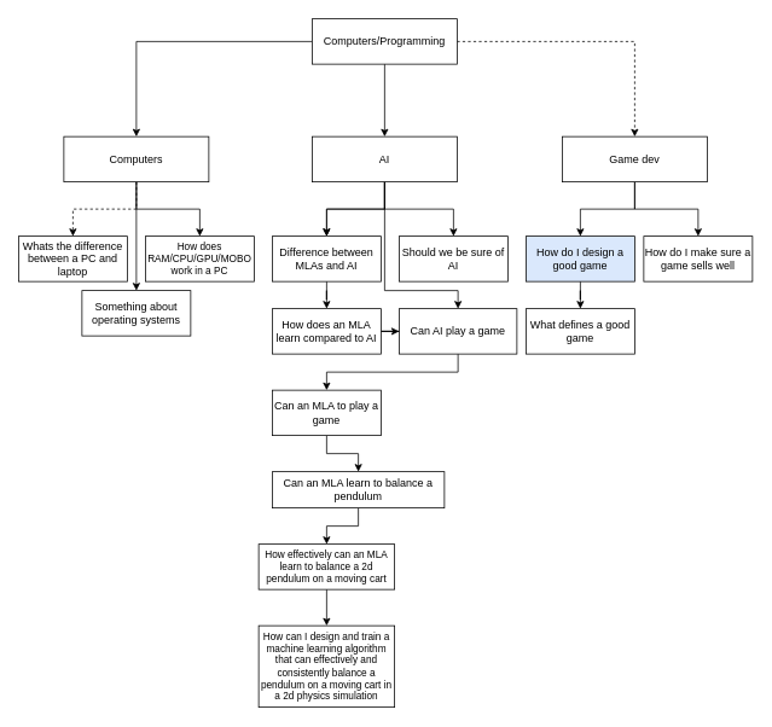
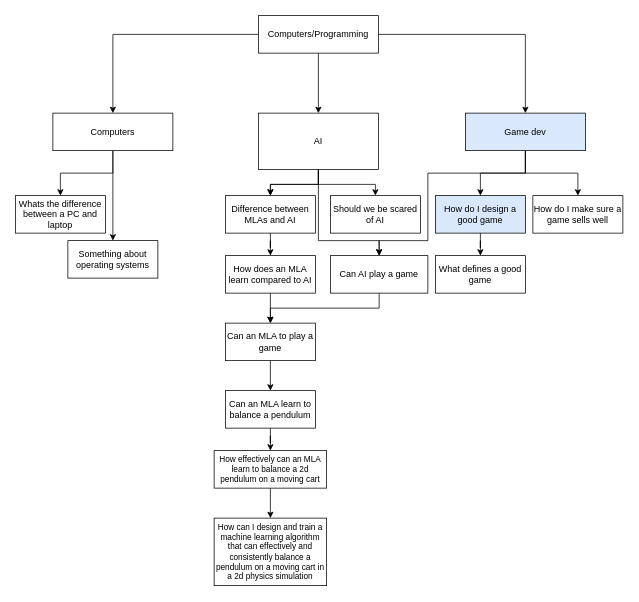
  <mxCell id="0" />
  <mxCell id="1" parent="0" />
  <mxCell id="2" value="" style="edgeStyle=orthogonalEdgeStyle;rounded=0;orthogonalLoop=1;jettySize=auto;html=1;" parent="1" source="5" target="9" edge="1"><mxGeometry relative="1" as="geometry" /></mxCell>
  <mxCell id="3" value="" style="edgeStyle=orthogonalEdgeStyle;rounded=0;orthogonalLoop=1;jettySize=auto;html=1;" parent="1" source="5" target="14" edge="1"><mxGeometry relative="1" as="geometry" /></mxCell>
- <mxCell id="4" value="" style="edgeStyle=orthogonalEdgeStyle;rounded=0;orthogonalLoop=1;jettySize=auto;html=1;dashed=1;" parent="1" source="5" target="18" edge="1"><mxGeometry relative="1" as="geometry" /></mxCell>
+ <mxCell id="4" value="" style="edgeStyle=orthogonalEdgeStyle;rounded=0;orthogonalLoop=1;jettySize=auto;html=1;" parent="1" source="5" target="18" edge="1"><mxGeometry relative="1" as="geometry" /></mxCell>
  <mxCell id="5" value="Computers/Programming" style="rounded=0;whiteSpace=wrap;html=1;" parent="1" vertex="1"><mxGeometry x="344" y="20" width="160" height="50" as="geometry" /></mxCell>
- <mxCell id="6" value="" style="edgeStyle=orthogonalEdgeStyle;rounded=0;orthogonalLoop=1;jettySize=auto;html=1;" parent="1" source="9" target="19" edge="1"><mxGeometry relative="1" as="geometry" /></mxCell>
- <mxCell id="7" style="edgeStyle=orthogonalEdgeStyle;rounded=0;orthogonalLoop=1;jettySize=auto;html=1;dashed=1;" parent="1" source="9" target="20" edge="1"><mxGeometry relative="1" as="geometry" /></mxCell>
+ <mxCell id="7" style="edgeStyle=orthogonalEdgeStyle;rounded=0;orthogonalLoop=1;jettySize=auto;html=1;" parent="1" source="9" target="20" edge="1"><mxGeometry relative="1" as="geometry" /></mxCell>
  <mxCell id="8" style="edgeStyle=orthogonalEdgeStyle;rounded=0;orthogonalLoop=1;jettySize=auto;html=1;entryX=0.5;entryY=0;entryDx=0;entryDy=0;" parent="1" source="9" target="21" edge="1"><mxGeometry relative="1" as="geometry" /></mxCell>
  <mxCell id="9" value="Computers" style="rounded=0;whiteSpace=wrap;html=1;" parent="1" vertex="1"><mxGeometry x="70" y="150" width="160" height="50" as="geometry" /></mxCell>
  <mxCell id="10" value="" style="edgeStyle=orthogonalEdgeStyle;rounded=0;orthogonalLoop=1;jettySize=auto;html=1;" parent="1" source="14" target="23" edge="1"><mxGeometry relative="1" as="geometry" /></mxCell>
  <mxCell id="11" value="" style="edgeStyle=orthogonalEdgeStyle;rounded=0;orthogonalLoop=1;jettySize=auto;html=1;" parent="1" source="14" target="23" edge="1"><mxGeometry relative="1" as="geometry" /></mxCell>
  <mxCell id="12" style="edgeStyle=orthogonalEdgeStyle;rounded=0;orthogonalLoop=1;jettySize=auto;html=1;entryX=0.5;entryY=0;entryDx=0;entryDy=0;" parent="1" source="14" target="24" edge="1"><mxGeometry relative="1" as="geometry"><mxPoint x="534" y="260" as="targetPoint" /></mxGeometry></mxCell>
  <mxCell id="13" style="edgeStyle=orthogonalEdgeStyle;rounded=0;orthogonalLoop=1;jettySize=auto;html=1;entryX=0.5;entryY=0;entryDx=0;entryDy=0;" parent="1" source="14" target="30" edge="1"><mxGeometry relative="1" as="geometry"><Array as="points"><mxPoint x="424" y="320" /><mxPoint x="505" y="320" /></Array></mxGeometry></mxCell>
- <mxCell id="14" value="AI" style="rounded=0;whiteSpace=wrap;html=1;" parent="1" vertex="1"><mxGeometry x="344" y="150" width="160" height="50" as="geometry" /></mxCell>
+ <mxCell id="14" value="AI" style="rounded=0;whiteSpace=wrap;html=1;" parent="1" vertex="1"><mxGeometry x="344" y="150" width="160" height="75" as="geometry" /></mxCell>
  <mxCell id="15" style="edgeStyle=orthogonalEdgeStyle;rounded=0;orthogonalLoop=1;jettySize=auto;html=1;entryX=0.5;entryY=0;entryDx=0;entryDy=0;" parent="1" source="18" target="27" edge="1"><mxGeometry relative="1" as="geometry" /></mxCell>
  <mxCell id="16" style="edgeStyle=orthogonalEdgeStyle;rounded=0;orthogonalLoop=1;jettySize=auto;html=1;entryX=0.5;entryY=0;entryDx=0;entryDy=0;" parent="1" source="18" target="25" edge="1"><mxGeometry relative="1" as="geometry" /></mxCell>
- <mxCell id="18" value="Game dev" style="rounded=0;whiteSpace=wrap;html=1;" parent="1" vertex="1"><mxGeometry x="620" y="150" width="160" height="50" as="geometry" /></mxCell>
- <mxCell id="19" value="How does RAM/CPU/GPU/MOBO work in a PC" style="rounded=0;whiteSpace=wrap;html=1;fontSize=11;" parent="1" vertex="1"><mxGeometry x="160" y="260" width="120" height="50" as="geometry" /></mxCell>
+ <mxCell id="17" style="edgeStyle=orthogonalEdgeStyle;rounded=0;orthogonalLoop=1;jettySize=auto;html=1;entryX=0.5;entryY=0;entryDx=0;entryDy=0;" parent="1" source="18" target="30" edge="1"><mxGeometry relative="1" as="geometry"><Array as="points"><mxPoint x="700" y="230" /><mxPoint x="570" y="230" /><mxPoint x="570" y="320" /><mxPoint x="505" y="320" /></Array></mxGeometry></mxCell>
+ <mxCell id="18" value="Game dev" style="rounded=0;whiteSpace=wrap;html=1;fillColor=#dae8fc;" parent="1" vertex="1"><mxGeometry x="620" y="150" width="160" height="50" as="geometry" /></mxCell>
  <mxCell id="20" value="Whats the difference between a PC and laptop" style="rounded=0;whiteSpace=wrap;html=1;" parent="1" vertex="1"><mxGeometry x="20" y="260" width="120" height="50" as="geometry" /></mxCell>
  <mxCell id="21" value="Something about operating systems" style="rounded=0;whiteSpace=wrap;html=1;" parent="1" vertex="1"><mxGeometry x="90" y="320" width="120" height="50" as="geometry" /></mxCell>
  <mxCell id="22" value="" style="edgeStyle=orthogonalEdgeStyle;rounded=0;orthogonalLoop=1;jettySize=auto;html=1;" parent="1" source="23" target="32" edge="1"><mxGeometry relative="1" as="geometry" /></mxCell>
  <mxCell id="23" value="Difference between MLAs and AI" style="rounded=0;whiteSpace=wrap;html=1;" parent="1" vertex="1"><mxGeometry x="300" y="260" width="120" height="50" as="geometry" /></mxCell>
- <mxCell id="24" value="Should we be sure of AI" style="rounded=0;whiteSpace=wrap;html=1;" parent="1" vertex="1"><mxGeometry x="440" y="260" width="120" height="50" as="geometry" /></mxCell>
+ <mxCell id="24" value="Should we be scared of AI" style="rounded=0;whiteSpace=wrap;html=1;" parent="1" vertex="1"><mxGeometry x="440" y="260" width="120" height="50" as="geometry" /></mxCell>
  <mxCell id="25" value="How do I make sure a game sells well" style="rounded=0;whiteSpace=wrap;html=1;" parent="1" vertex="1"><mxGeometry x="710" y="260" width="120" height="50" as="geometry" /></mxCell>
  <mxCell id="26" style="edgeStyle=orthogonalEdgeStyle;rounded=0;orthogonalLoop=1;jettySize=auto;html=1;entryX=0.5;entryY=0;entryDx=0;entryDy=0;" parent="1" source="27" target="28" edge="1"><mxGeometry relative="1" as="geometry" /></mxCell>
  <mxCell id="27" value="How do I design a good game" style="rounded=0;whiteSpace=wrap;html=1;fillColor=#dae8fc;" parent="1" vertex="1"><mxGeometry x="580" y="260" width="120" height="50" as="geometry" /></mxCell>
  <mxCell id="28" value="What defines a good game" style="rounded=0;whiteSpace=wrap;html=1;" parent="1" vertex="1"><mxGeometry x="580" y="340" width="120" height="50" as="geometry" /></mxCell>
  <mxCell id="29" style="edgeStyle=orthogonalEdgeStyle;rounded=0;orthogonalLoop=1;jettySize=auto;html=1;entryX=0.5;entryY=0;entryDx=0;entryDy=0;" parent="1" source="30" target="34" edge="1"><mxGeometry relative="1" as="geometry"><Array as="points"><mxPoint x="505" y="410" /><mxPoint x="360" y="410" /></Array></mxGeometry></mxCell>
  <mxCell id="30" value="Can AI play a game" style="rounded=0;whiteSpace=wrap;html=1;" parent="1" vertex="1"><mxGeometry x="440" y="340" width="130" height="50" as="geometry" /></mxCell>
- <mxCell id="31" value="" style="edgeStyle=orthogonalEdgeStyle;rounded=0;orthogonalLoop=1;jettySize=auto;html=1;" parent="1" source="32" target="30" edge="1"><mxGeometry relative="1" as="geometry" /></mxCell>
+ <mxCell id="31" value="" style="edgeStyle=orthogonalEdgeStyle;rounded=0;orthogonalLoop=1;jettySize=auto;html=1;" parent="1" source="32" target="34" edge="1"><mxGeometry relative="1" as="geometry" /></mxCell>
  <mxCell id="32" value="How does an MLA learn compared to AI" style="rounded=0;whiteSpace=wrap;html=1;" parent="1" vertex="1"><mxGeometry x="300" y="340" width="120" height="50" as="geometry" /></mxCell>
  <mxCell id="33" value="" style="edgeStyle=orthogonalEdgeStyle;rounded=0;orthogonalLoop=1;jettySize=auto;html=1;" parent="1" source="34" target="36" edge="1"><mxGeometry relative="1" as="geometry" /></mxCell>
  <mxCell id="34" value="Can an MLA to play a game" style="rounded=0;whiteSpace=wrap;html=1;" parent="1" vertex="1"><mxGeometry x="300" y="430" width="120" height="50" as="geometry" /></mxCell>
  <mxCell id="35" value="" style="edgeStyle=orthogonalEdgeStyle;rounded=0;orthogonalLoop=1;jettySize=auto;html=1;" parent="1" source="36" target="38" edge="1"><mxGeometry relative="1" as="geometry" /></mxCell>
- <mxCell id="36" value="Can an MLA learn to balance a pendulum" style="rounded=0;whiteSpace=wrap;html=1;" parent="1" vertex="1"><mxGeometry x="300" y="520" width="190" height="40" as="geometry" /></mxCell>
+ <mxCell id="36" value="Can an MLA learn to balance a pendulum" style="rounded=0;whiteSpace=wrap;html=1;" parent="1" vertex="1"><mxGeometry x="300" y="520" width="120" height="50" as="geometry" /></mxCell>
  <mxCell id="37" value="" style="edgeStyle=orthogonalEdgeStyle;rounded=0;orthogonalLoop=1;jettySize=auto;html=1;" edge="1" parent="1" source="38" target="39"><mxGeometry relative="1" as="geometry" /></mxCell>
  <mxCell id="38" value="How effectively can an MLA learn to balance a 2d pendulum on a moving cart" style="rounded=0;whiteSpace=wrap;html=1;fontSize=11;" parent="1" vertex="1"><mxGeometry x="285" y="600" width="150" height="50" as="geometry" /></mxCell>
  <mxCell id="39" value="How can I design and train a machine learning algorithm that can effectively and consistently balance a pendulum on a moving cart in a 2d physics simulation" style="rounded=0;whiteSpace=wrap;html=1;fontSize=11;" vertex="1" parent="1"><mxGeometry x="285" y="690" width="150" height="90" as="geometry" /></mxCell>
